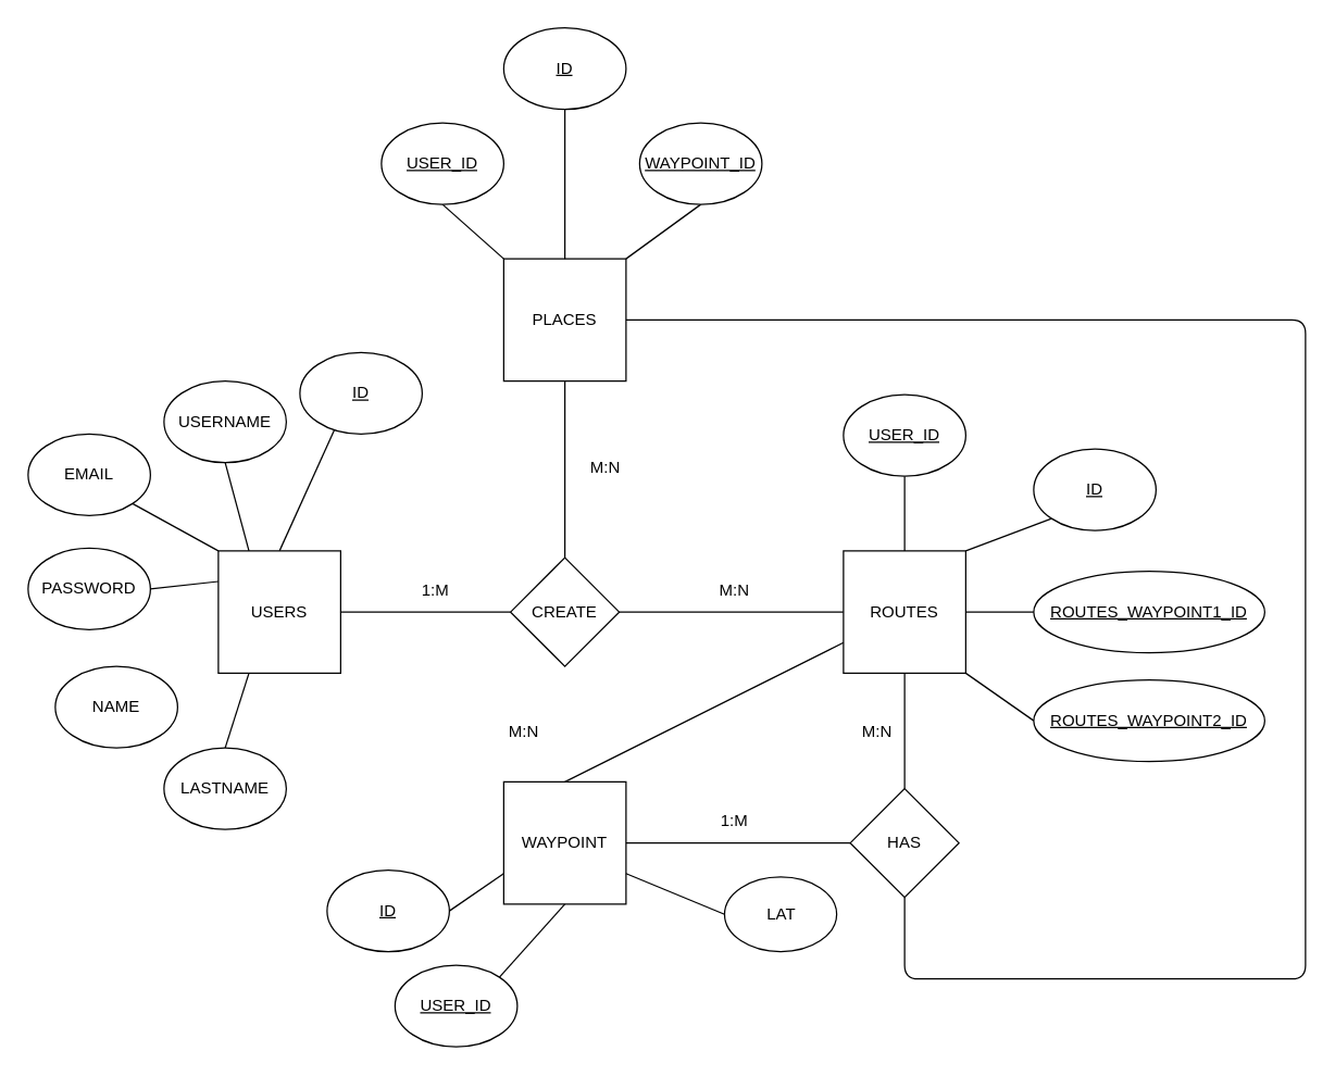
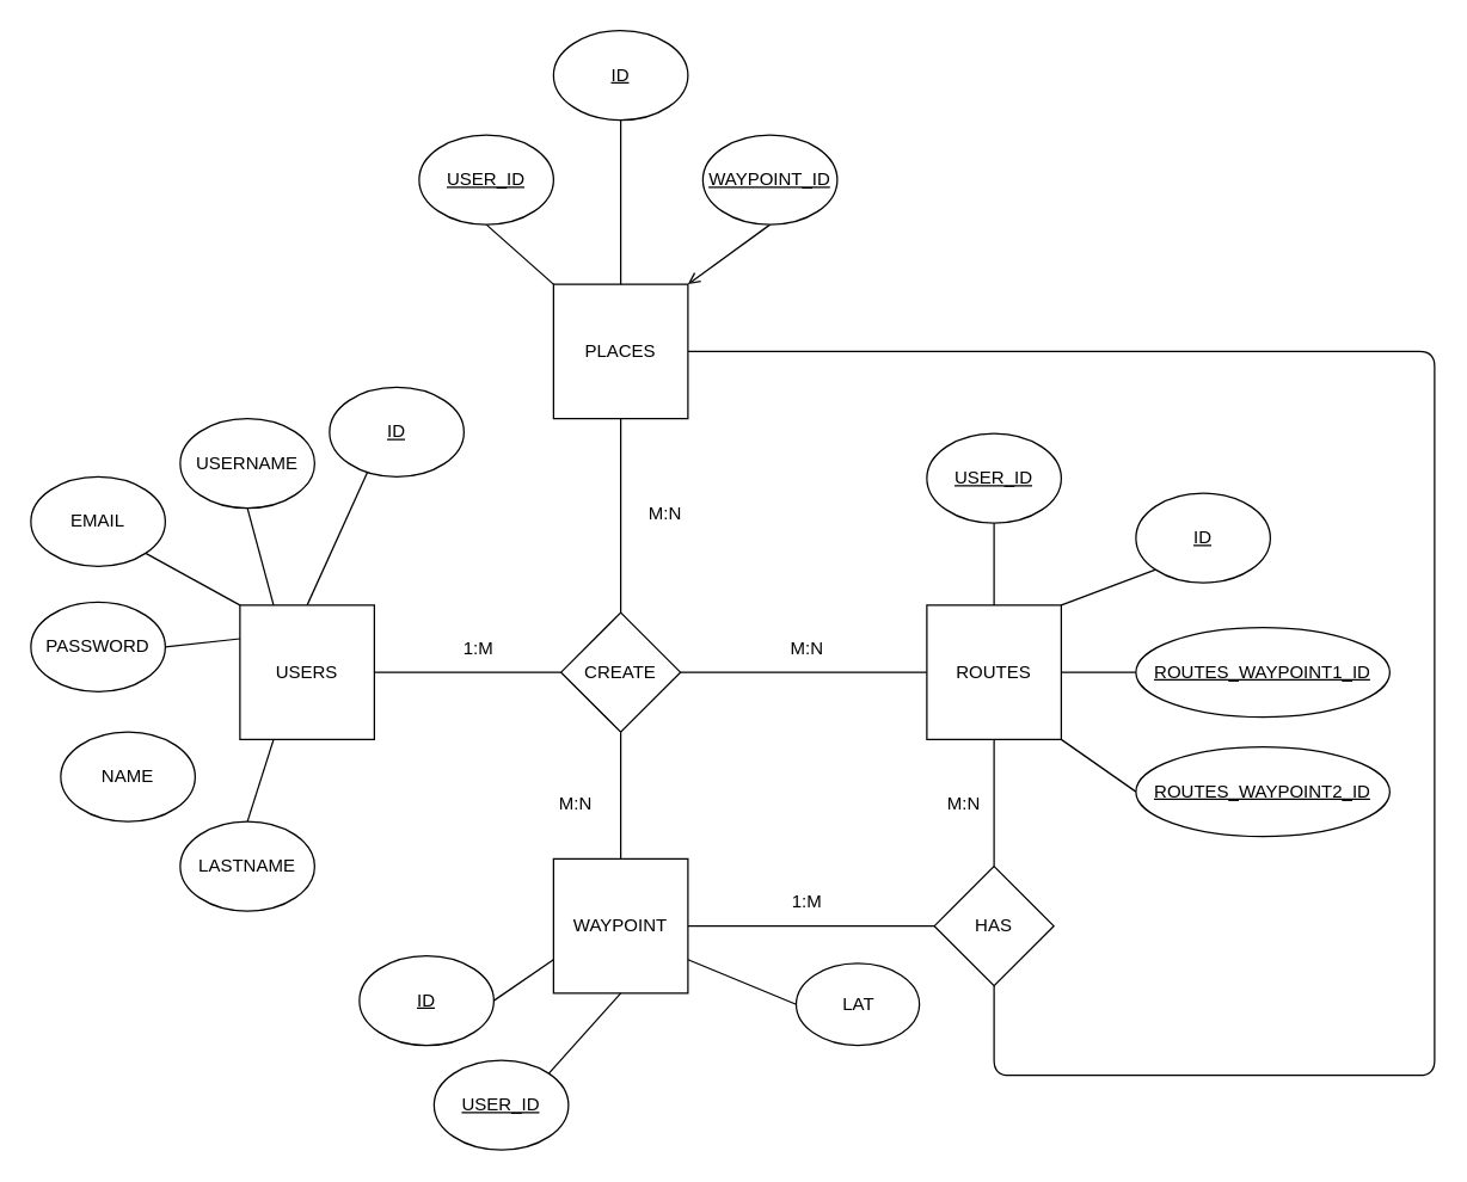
  <mxCell id="0" />
  <mxCell id="1" parent="0" />
  <mxCell id="2" style="edgeStyle=none;html=1;exitX=1;exitY=0.5;exitDx=0;exitDy=0;endArrow=none;endFill=0;" parent="1" source="4" target="6" edge="1"><mxGeometry relative="1" as="geometry" /></mxCell>
  <mxCell id="3" style="edgeStyle=none;html=1;exitX=0.5;exitY=0;exitDx=0;exitDy=0;entryX=0.282;entryY=0.947;entryDx=0;entryDy=0;endArrow=none;endFill=0;entryPerimeter=0;" parent="1" source="4" target="19" edge="1"><mxGeometry relative="1" as="geometry" /></mxCell>
  <mxCell id="4" value="USERS" style="whiteSpace=wrap;html=1;aspect=fixed;" parent="1" vertex="1"><mxGeometry x="160" y="405" width="90" height="90" as="geometry" /></mxCell>
  <mxCell id="5" style="edgeStyle=none;html=1;exitX=1;exitY=0.5;exitDx=0;exitDy=0;endArrow=none;endFill=0;" parent="1" source="6" target="7" edge="1"><mxGeometry relative="1" as="geometry" /></mxCell>
  <mxCell id="6" value="CREATE" style="rhombus;whiteSpace=wrap;html=1;" parent="1" vertex="1"><mxGeometry x="375" y="410" width="80" height="80" as="geometry" /></mxCell>
  <mxCell id="7" value="ROUTES" style="whiteSpace=wrap;html=1;aspect=fixed;" parent="1" vertex="1"><mxGeometry x="620" y="405" width="90" height="90" as="geometry" /></mxCell>
  <mxCell id="8" value="M:N" style="text;strokeColor=none;fillColor=none;align=center;verticalAlign=top;spacingLeft=4;spacingRight=4;overflow=hidden;rotatable=0;points=[[0,0.5],[1,0.5]];portConstraint=eastwest;whiteSpace=wrap;html=1;" parent="1" vertex="1"><mxGeometry x="510" y="420" width="60" height="26" as="geometry" /></mxCell>
  <mxCell id="9" value="1:M" style="text;strokeColor=none;fillColor=none;align=center;verticalAlign=top;spacingLeft=4;spacingRight=4;overflow=hidden;rotatable=0;points=[[0,0.5],[1,0.5]];portConstraint=eastwest;whiteSpace=wrap;html=1;" parent="1" vertex="1"><mxGeometry x="290" y="420" width="60" height="26" as="geometry" /></mxCell>
  <mxCell id="10" style="edgeStyle=none;html=1;exitX=0.5;exitY=1;exitDx=0;exitDy=0;entryX=0.25;entryY=0;entryDx=0;entryDy=0;endArrow=none;endFill=0;" parent="1" source="11" target="4" edge="1"><mxGeometry relative="1" as="geometry" /></mxCell>
  <mxCell id="11" value="USERNAME" style="ellipse;whiteSpace=wrap;html=1;" parent="1" vertex="1"><mxGeometry x="120" y="280" width="90" height="60" as="geometry" /></mxCell>
  <mxCell id="12" style="edgeStyle=none;html=1;exitX=1;exitY=1;exitDx=0;exitDy=0;entryX=0;entryY=0;entryDx=0;entryDy=0;endArrow=none;endFill=0;" parent="1" source="13" target="4" edge="1"><mxGeometry relative="1" as="geometry" /></mxCell>
  <mxCell id="13" value="EMAIL" style="ellipse;whiteSpace=wrap;html=1;" parent="1" vertex="1"><mxGeometry x="20" y="319" width="90" height="60" as="geometry" /></mxCell>
  <mxCell id="14" style="edgeStyle=none;html=1;exitX=1;exitY=0.5;exitDx=0;exitDy=0;entryX=0;entryY=0.25;entryDx=0;entryDy=0;endArrow=none;endFill=0;" parent="1" source="15" target="4" edge="1"><mxGeometry relative="1" as="geometry" /></mxCell>
  <mxCell id="15" value="PASSWORD" style="ellipse;whiteSpace=wrap;html=1;" parent="1" vertex="1"><mxGeometry x="20" y="403" width="90" height="60" as="geometry" /></mxCell>
  <mxCell id="16" value="NAME" style="ellipse;whiteSpace=wrap;html=1;" parent="1" vertex="1"><mxGeometry x="40" y="490" width="90" height="60" as="geometry" /></mxCell>
  <mxCell id="17" style="edgeStyle=none;html=1;exitX=0.5;exitY=0;exitDx=0;exitDy=0;entryX=0.25;entryY=1;entryDx=0;entryDy=0;endArrow=none;endFill=0;" parent="1" source="18" target="4" edge="1"><mxGeometry relative="1" as="geometry" /></mxCell>
  <mxCell id="18" value="LASTNAME" style="ellipse;whiteSpace=wrap;html=1;" parent="1" vertex="1"><mxGeometry x="120" y="550" width="90" height="60" as="geometry" /></mxCell>
  <mxCell id="19" value="ID" style="ellipse;whiteSpace=wrap;html=1;fontStyle=4" parent="1" vertex="1"><mxGeometry x="220" y="259" width="90" height="60" as="geometry" /></mxCell>
  <mxCell id="20" style="edgeStyle=none;html=1;exitX=0.5;exitY=1;exitDx=0;exitDy=0;entryX=0.5;entryY=0;entryDx=0;entryDy=0;endArrow=none;endFill=0;" edge="1" parent="1" source="21" target="7"><mxGeometry relative="1" as="geometry" /></mxCell>
  <mxCell id="21" value="&lt;u&gt;USER_ID&lt;/u&gt;" style="ellipse;whiteSpace=wrap;html=1;" parent="1" vertex="1"><mxGeometry x="620" y="290" width="90" height="60" as="geometry" /></mxCell>
  <mxCell id="22" style="edgeStyle=none;html=1;exitX=0;exitY=1;exitDx=0;exitDy=0;entryX=1;entryY=0;entryDx=0;entryDy=0;endArrow=none;endFill=0;" edge="1" parent="1" source="23" target="7"><mxGeometry relative="1" as="geometry" /></mxCell>
  <mxCell id="23" value="&lt;u&gt;ID&lt;/u&gt;" style="ellipse;whiteSpace=wrap;html=1;" parent="1" vertex="1"><mxGeometry x="760" y="330" width="90" height="60" as="geometry" /></mxCell>
- <mxCell id="24" style="edgeStyle=none;html=1;exitX=0.5;exitY=0;exitDx=0;exitDy=0;endArrow=none;endFill=0;" edge="1" parent="1" source="26" target="7"><mxGeometry relative="1" as="geometry" /></mxCell>
+ <mxCell id="24" style="edgeStyle=none;html=1;exitX=0.5;exitY=0;exitDx=0;exitDy=0;entryX=0.5;entryY=1;entryDx=0;entryDy=0;endArrow=none;endFill=0;" edge="1" parent="1" source="26" target="6"><mxGeometry relative="1" as="geometry" /></mxCell>
  <mxCell id="25" style="edgeStyle=none;html=1;exitX=1;exitY=0.5;exitDx=0;exitDy=0;entryX=0;entryY=0.5;entryDx=0;entryDy=0;endArrow=none;endFill=0;" edge="1" parent="1" source="26" target="40"><mxGeometry relative="1" as="geometry" /></mxCell>
  <mxCell id="26" value="WAYPOINT" style="whiteSpace=wrap;html=1;aspect=fixed;" parent="1" vertex="1"><mxGeometry x="370" y="575" width="90" height="90" as="geometry" /></mxCell>
  <mxCell id="27" style="edgeStyle=none;html=1;exitX=0;exitY=0.5;exitDx=0;exitDy=0;entryX=1;entryY=0.75;entryDx=0;entryDy=0;endArrow=none;endFill=0;" edge="1" parent="1" source="28" target="26"><mxGeometry relative="1" as="geometry" /></mxCell>
  <mxCell id="28" value="LAT" style="ellipse;whiteSpace=wrap;html=1;" parent="1" vertex="1"><mxGeometry x="532.5" y="645" width="82.5" height="55" as="geometry" /></mxCell>
  <mxCell id="29" style="edgeStyle=none;html=1;exitX=0;exitY=0.5;exitDx=0;exitDy=0;entryX=1;entryY=0.5;entryDx=0;entryDy=0;endArrow=none;endFill=0;" edge="1" parent="1" source="30" target="7"><mxGeometry relative="1" as="geometry" /></mxCell>
  <mxCell id="30" value="&lt;u&gt;ROUTES_WAYPOINT1_ID&lt;/u&gt;" style="ellipse;whiteSpace=wrap;html=1;" parent="1" vertex="1"><mxGeometry x="760" y="420" width="170" height="60" as="geometry" /></mxCell>
  <mxCell id="31" style="edgeStyle=none;html=1;exitX=1;exitY=0.5;exitDx=0;exitDy=0;entryX=0;entryY=0.75;entryDx=0;entryDy=0;endArrow=none;endFill=0;" edge="1" parent="1" source="32" target="26"><mxGeometry relative="1" as="geometry" /></mxCell>
  <mxCell id="32" value="ID" style="ellipse;whiteSpace=wrap;html=1;fontStyle=4" vertex="1" parent="1"><mxGeometry x="240" y="640" width="90" height="60" as="geometry" /></mxCell>
  <mxCell id="33" style="edgeStyle=none;html=1;exitX=0;exitY=0.5;exitDx=0;exitDy=0;entryX=1;entryY=1;entryDx=0;entryDy=0;endArrow=none;endFill=0;" edge="1" parent="1" source="34" target="7"><mxGeometry relative="1" as="geometry" /></mxCell>
  <mxCell id="34" value="&lt;u&gt;ROUTES_WAYPOINT2_ID&lt;/u&gt;" style="ellipse;whiteSpace=wrap;html=1;" vertex="1" parent="1"><mxGeometry x="760" y="500" width="170" height="60" as="geometry" /></mxCell>
  <mxCell id="35" style="edgeStyle=none;html=1;exitX=1;exitY=0;exitDx=0;exitDy=0;entryX=0.5;entryY=1;entryDx=0;entryDy=0;endArrow=none;endFill=0;" edge="1" parent="1" source="36" target="26"><mxGeometry relative="1" as="geometry" /></mxCell>
  <mxCell id="36" value="&lt;u&gt;USER_ID&lt;/u&gt;" style="ellipse;whiteSpace=wrap;html=1;" vertex="1" parent="1"><mxGeometry x="290" y="710" width="90" height="60" as="geometry" /></mxCell>
  <mxCell id="37" value="M:N" style="text;strokeColor=none;fillColor=none;align=center;verticalAlign=top;spacingLeft=4;spacingRight=4;overflow=hidden;rotatable=0;points=[[0,0.5],[1,0.5]];portConstraint=eastwest;whiteSpace=wrap;html=1;" vertex="1" parent="1"><mxGeometry x="355" y="524" width="60" height="26" as="geometry" /></mxCell>
  <mxCell id="38" style="edgeStyle=none;html=1;exitX=0.5;exitY=0;exitDx=0;exitDy=0;endArrow=none;endFill=0;" edge="1" parent="1" source="40" target="7"><mxGeometry relative="1" as="geometry" /></mxCell>
  <mxCell id="39" style="edgeStyle=orthogonalEdgeStyle;html=1;exitX=0.5;exitY=1;exitDx=0;exitDy=0;endArrow=none;endFill=0;entryX=1;entryY=0.5;entryDx=0;entryDy=0;" edge="1" parent="1" source="40" target="44"><mxGeometry relative="1" as="geometry"><mxPoint x="665.25" y="800" as="targetPoint" /><Array as="points"><mxPoint x="665" y="720" /><mxPoint x="960" y="720" /><mxPoint x="960" y="235" /></Array></mxGeometry></mxCell>
  <mxCell id="40" value="HAS" style="rhombus;whiteSpace=wrap;html=1;" vertex="1" parent="1"><mxGeometry x="625" y="580" width="80" height="80" as="geometry" /></mxCell>
  <mxCell id="41" value="1:M" style="text;strokeColor=none;fillColor=none;align=center;verticalAlign=top;spacingLeft=4;spacingRight=4;overflow=hidden;rotatable=0;points=[[0,0.5],[1,0.5]];portConstraint=eastwest;whiteSpace=wrap;html=1;" vertex="1" parent="1"><mxGeometry x="510" y="590" width="60" height="26" as="geometry" /></mxCell>
  <mxCell id="42" value="M:N" style="text;strokeColor=none;fillColor=none;align=center;verticalAlign=top;spacingLeft=4;spacingRight=4;overflow=hidden;rotatable=0;points=[[0,0.5],[1,0.5]];portConstraint=eastwest;whiteSpace=wrap;html=1;" vertex="1" parent="1"><mxGeometry x="615" y="524" width="60" height="26" as="geometry" /></mxCell>
  <mxCell id="43" style="edgeStyle=none;html=1;exitX=0.5;exitY=1;exitDx=0;exitDy=0;endArrow=none;endFill=0;" edge="1" parent="1" source="44" target="6"><mxGeometry relative="1" as="geometry" /></mxCell>
  <mxCell id="44" value="PLACES" style="whiteSpace=wrap;html=1;aspect=fixed;" vertex="1" parent="1"><mxGeometry x="370" y="190" width="90" height="90" as="geometry" /></mxCell>
  <mxCell id="45" value="M:N" style="text;strokeColor=none;fillColor=none;align=center;verticalAlign=top;spacingLeft=4;spacingRight=4;overflow=hidden;rotatable=0;points=[[0,0.5],[1,0.5]];portConstraint=eastwest;whiteSpace=wrap;html=1;" vertex="1" parent="1"><mxGeometry x="415" y="330" width="60" height="26" as="geometry" /></mxCell>
  <mxCell id="46" style="edgeStyle=none;html=1;exitX=0.5;exitY=1;exitDx=0;exitDy=0;entryX=0;entryY=0;entryDx=0;entryDy=0;endArrow=none;endFill=0;" edge="1" parent="1" source="47" target="44"><mxGeometry relative="1" as="geometry" /></mxCell>
  <mxCell id="47" value="&lt;u&gt;USER_ID&lt;/u&gt;" style="ellipse;whiteSpace=wrap;html=1;" vertex="1" parent="1"><mxGeometry x="280" y="90" width="90" height="60" as="geometry" /></mxCell>
  <mxCell id="48" style="edgeStyle=none;html=1;exitX=0.5;exitY=1;exitDx=0;exitDy=0;entryX=0.5;entryY=0;entryDx=0;entryDy=0;endArrow=none;endFill=0;" edge="1" parent="1" source="49" target="44"><mxGeometry relative="1" as="geometry" /></mxCell>
  <mxCell id="49" value="&lt;u&gt;ID&lt;/u&gt;" style="ellipse;whiteSpace=wrap;html=1;" vertex="1" parent="1"><mxGeometry x="370" y="20" width="90" height="60" as="geometry" /></mxCell>
- <mxCell id="50" style="edgeStyle=none;html=1;exitX=0.5;exitY=1;exitDx=0;exitDy=0;entryX=1;entryY=0;entryDx=0;entryDy=0;endArrow=none;endFill=0;" edge="1" parent="1" source="51" target="44"><mxGeometry relative="1" as="geometry" /></mxCell>
+ <mxCell id="50" style="edgeStyle=none;html=1;exitX=0.5;exitY=1;exitDx=0;exitDy=0;entryX=1;entryY=0;entryDx=0;entryDy=0;endArrow=open;endFill=0;" edge="1" parent="1" source="51" target="44"><mxGeometry relative="1" as="geometry" /></mxCell>
  <mxCell id="51" value="&lt;u&gt;WAYPOINT_ID&lt;/u&gt;" style="ellipse;whiteSpace=wrap;html=1;" vertex="1" parent="1"><mxGeometry x="470" y="90" width="90" height="60" as="geometry" /></mxCell>
